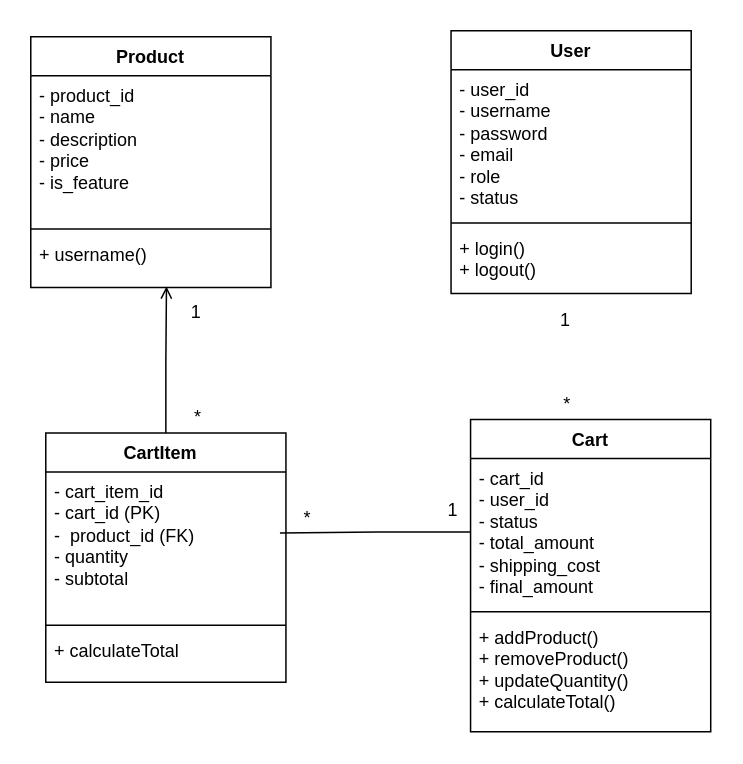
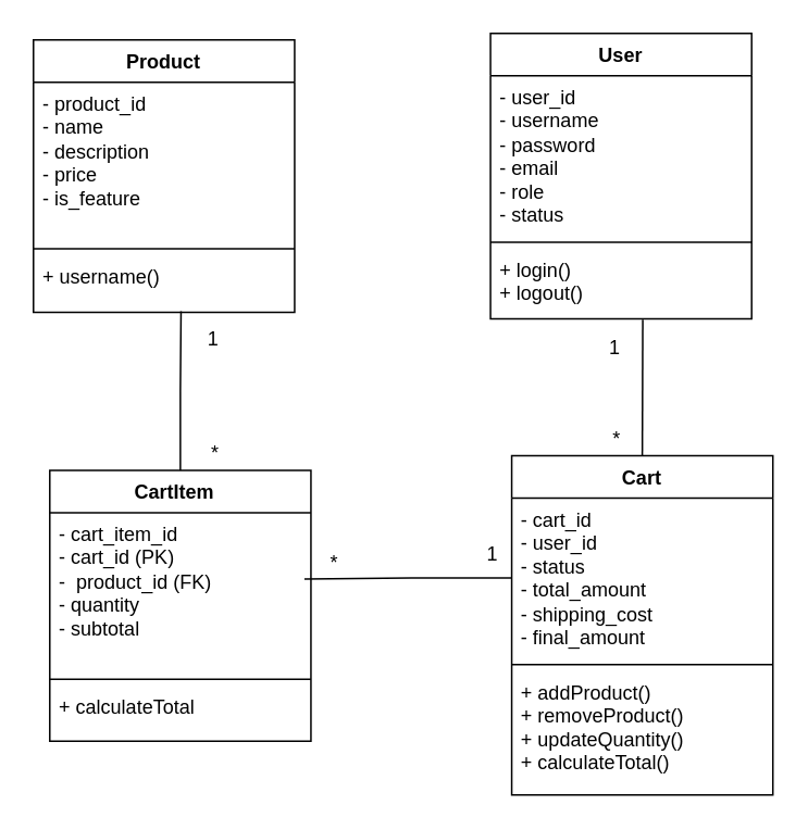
  <mxCell id="0" />
  <mxCell id="1" parent="0" />
  <mxCell id="2" value="User" style="swimlane;fontStyle=1;align=center;verticalAlign=top;childLayout=stackLayout;horizontal=1;startSize=26;horizontalStack=0;resizeParent=1;resizeParentMax=0;resizeLast=0;collapsible=1;marginBottom=0;whiteSpace=wrap;html=1;" parent="1" vertex="1"><mxGeometry x="300" y="20" width="160" height="175" as="geometry" /></mxCell>
  <mxCell id="3" value="- user_id&lt;div&gt;- username&lt;/div&gt;&lt;div&gt;- password&lt;/div&gt;&lt;div&gt;- email&amp;nbsp;&lt;/div&gt;&lt;div&gt;- role&lt;/div&gt;&lt;div&gt;- status&lt;/div&gt;" style="text;strokeColor=none;fillColor=none;align=left;verticalAlign=top;spacingLeft=4;spacingRight=4;overflow=hidden;rotatable=0;points=[[0,0.5],[1,0.5]];portConstraint=eastwest;whiteSpace=wrap;html=1;" parent="2" vertex="1"><mxGeometry y="26" width="160" height="98" as="geometry" /></mxCell>
  <mxCell id="4" value="" style="line;strokeWidth=1;fillColor=none;align=left;verticalAlign=middle;spacingTop=-1;spacingLeft=3;spacingRight=3;rotatable=0;labelPosition=right;points=[];portConstraint=eastwest;strokeColor=inherit;" parent="2" vertex="1"><mxGeometry y="124" width="160" height="8" as="geometry" /></mxCell>
  <mxCell id="5" value="+ login()&lt;div&gt;+ logout()&lt;/div&gt;" style="text;strokeColor=none;fillColor=none;align=left;verticalAlign=top;spacingLeft=4;spacingRight=4;overflow=hidden;rotatable=0;points=[[0,0.5],[1,0.5]];portConstraint=eastwest;whiteSpace=wrap;html=1;" parent="2" vertex="1"><mxGeometry y="132" width="160" height="43" as="geometry" /></mxCell>
  <mxCell id="6" value="Cart" style="swimlane;fontStyle=1;align=center;verticalAlign=top;childLayout=stackLayout;horizontal=1;startSize=26;horizontalStack=0;resizeParent=1;resizeParentMax=0;resizeLast=0;collapsible=1;marginBottom=0;whiteSpace=wrap;html=1;" parent="1" vertex="1"><mxGeometry x="313" y="279" width="160" height="208" as="geometry" /></mxCell>
  <mxCell id="7" value="- cart_id&lt;div&gt;- user_id&lt;/div&gt;&lt;div&gt;- status&lt;/div&gt;&lt;div&gt;- total_amount&lt;/div&gt;&lt;div&gt;- shipping_cost&lt;/div&gt;&lt;div&gt;- final_amount&lt;/div&gt;&lt;div&gt;&lt;br&gt;&lt;/div&gt;" style="text;strokeColor=none;fillColor=none;align=left;verticalAlign=top;spacingLeft=4;spacingRight=4;overflow=hidden;rotatable=0;points=[[0,0.5],[1,0.5]];portConstraint=eastwest;whiteSpace=wrap;html=1;" parent="6" vertex="1"><mxGeometry y="26" width="160" height="98" as="geometry" /></mxCell>
  <mxCell id="8" value="" style="line;strokeWidth=1;fillColor=none;align=left;verticalAlign=middle;spacingTop=-1;spacingLeft=3;spacingRight=3;rotatable=0;labelPosition=right;points=[];portConstraint=eastwest;strokeColor=inherit;" parent="6" vertex="1"><mxGeometry y="124" width="160" height="8" as="geometry" /></mxCell>
  <mxCell id="9" value="+ addProduct()&lt;div&gt;+ removeProduct()&lt;/div&gt;&lt;div&gt;+ updateQuantity()&lt;/div&gt;&lt;div&gt;+&amp;nbsp;calculateTotal()&lt;/div&gt;" style="text;strokeColor=none;fillColor=none;align=left;verticalAlign=top;spacingLeft=4;spacingRight=4;overflow=hidden;rotatable=0;points=[[0,0.5],[1,0.5]];portConstraint=eastwest;whiteSpace=wrap;html=1;" parent="6" vertex="1"><mxGeometry y="132" width="160" height="76" as="geometry" /></mxCell>
  <mxCell id="10" value="CartItem&amp;nbsp;&amp;nbsp;" style="swimlane;fontStyle=1;align=center;verticalAlign=top;childLayout=stackLayout;horizontal=1;startSize=26;horizontalStack=0;resizeParent=1;resizeParentMax=0;resizeLast=0;collapsible=1;marginBottom=0;whiteSpace=wrap;html=1;" parent="1" vertex="1"><mxGeometry x="30" y="288" width="160" height="166" as="geometry" /></mxCell>
  <mxCell id="11" value="- cart_item_id&lt;div&gt;- cart_id (PK)&lt;/div&gt;&lt;div&gt;-&amp;nbsp;&amp;nbsp;product_id (FK)&amp;nbsp;&lt;/div&gt;&lt;div&gt;- quantity&lt;/div&gt;&lt;div&gt;- subtotal&lt;/div&gt;" style="text;strokeColor=none;fillColor=none;align=left;verticalAlign=top;spacingLeft=4;spacingRight=4;overflow=hidden;rotatable=0;points=[[0,0.5],[1,0.5]];portConstraint=eastwest;whiteSpace=wrap;html=1;" parent="10" vertex="1"><mxGeometry y="26" width="160" height="98" as="geometry" /></mxCell>
  <mxCell id="12" value="" style="line;strokeWidth=1;fillColor=none;align=left;verticalAlign=middle;spacingTop=-1;spacingLeft=3;spacingRight=3;rotatable=0;labelPosition=right;points=[];portConstraint=eastwest;strokeColor=inherit;" parent="10" vertex="1"><mxGeometry y="124" width="160" height="8" as="geometry" /></mxCell>
  <mxCell id="13" value="+ calculateTotal" style="text;strokeColor=none;fillColor=none;align=left;verticalAlign=top;spacingLeft=4;spacingRight=4;overflow=hidden;rotatable=0;points=[[0,0.5],[1,0.5]];portConstraint=eastwest;whiteSpace=wrap;html=1;" parent="10" vertex="1"><mxGeometry y="132" width="160" height="34" as="geometry" /></mxCell>
  <mxCell id="14" value="Product" style="swimlane;fontStyle=1;align=center;verticalAlign=top;childLayout=stackLayout;horizontal=1;startSize=26;horizontalStack=0;resizeParent=1;resizeParentMax=0;resizeLast=0;collapsible=1;marginBottom=0;whiteSpace=wrap;html=1;" parent="1" vertex="1"><mxGeometry x="20" y="24" width="160" height="167" as="geometry" /></mxCell>
  <mxCell id="15" value="- product_id&lt;div&gt;- name&lt;/div&gt;&lt;div&gt;-&amp;nbsp;description&lt;/div&gt;&lt;div&gt;- price&lt;/div&gt;&lt;div&gt;- is_feature&lt;/div&gt;&lt;div&gt;&lt;br&gt;&lt;/div&gt;" style="text;strokeColor=none;fillColor=none;align=left;verticalAlign=top;spacingLeft=4;spacingRight=4;overflow=hidden;rotatable=0;points=[[0,0.5],[1,0.5]];portConstraint=eastwest;whiteSpace=wrap;html=1;" parent="14" vertex="1"><mxGeometry y="26" width="160" height="98" as="geometry" /></mxCell>
  <mxCell id="16" value="" style="line;strokeWidth=1;fillColor=none;align=left;verticalAlign=middle;spacingTop=-1;spacingLeft=3;spacingRight=3;rotatable=0;labelPosition=right;points=[];portConstraint=eastwest;strokeColor=inherit;" parent="14" vertex="1"><mxGeometry y="124" width="160" height="8" as="geometry" /></mxCell>
  <mxCell id="17" value="+ username()" style="text;strokeColor=none;fillColor=none;align=left;verticalAlign=top;spacingLeft=4;spacingRight=4;overflow=hidden;rotatable=0;points=[[0,0.5],[1,0.5]];portConstraint=eastwest;whiteSpace=wrap;html=1;" parent="14" vertex="1"><mxGeometry y="132" width="160" height="35" as="geometry" /></mxCell>
+ <mxCell id="18" style="rounded=0;orthogonalLoop=1;jettySize=auto;html=1;endArrow=none;endFill=0;exitX=0.5;exitY=0;exitDx=0;exitDy=0;entryX=0.583;entryY=1.011;entryDx=0;entryDy=0;entryPerimeter=0;" parent="1" source="6" target="5" edge="1"><mxGeometry relative="1" as="geometry"><mxPoint x="323" y="231" as="sourcePoint" /><mxPoint x="437" y="231" as="targetPoint" /></mxGeometry></mxCell>
  <mxCell id="19" value="1" style="text;html=1;align=center;verticalAlign=middle;resizable=0;points=[];autosize=1;strokeColor=none;fillColor=none;" parent="1" vertex="1"><mxGeometry x="363" y="200" width="25" height="26" as="geometry" /></mxCell>
  <mxCell id="20" value="*" style="text;html=1;align=center;verticalAlign=middle;resizable=0;points=[];autosize=1;strokeColor=none;fillColor=none;" parent="1" vertex="1"><mxGeometry x="365" y="256" width="23" height="26" as="geometry" /></mxCell>
  <mxCell id="21" style="edgeStyle=orthogonalEdgeStyle;rounded=0;orthogonalLoop=1;jettySize=auto;html=1;entryX=0.975;entryY=0.415;entryDx=0;entryDy=0;entryPerimeter=0;endArrow=none;endFill=0;" parent="1" source="7" target="11" edge="1"><mxGeometry relative="1" as="geometry" /></mxCell>
- <mxCell id="22" style="edgeStyle=orthogonalEdgeStyle;rounded=0;orthogonalLoop=1;jettySize=auto;html=1;entryX=0.565;entryY=0.982;entryDx=0;entryDy=0;entryPerimeter=0;endArrow=open;endFill=0;" parent="1" source="10" target="17" edge="1"><mxGeometry relative="1" as="geometry" /></mxCell>
+ <mxCell id="22" style="edgeStyle=orthogonalEdgeStyle;rounded=0;orthogonalLoop=1;jettySize=auto;html=1;entryX=0.565;entryY=0.982;entryDx=0;entryDy=0;entryPerimeter=0;endArrow=none;endFill=0;" parent="1" source="10" target="17" edge="1"><mxGeometry relative="1" as="geometry" /></mxCell>
  <mxCell id="23" value="*" style="text;html=1;align=center;verticalAlign=middle;resizable=0;points=[];autosize=1;strokeColor=none;fillColor=none;" parent="1" vertex="1"><mxGeometry x="192" y="332" width="23" height="26" as="geometry" /></mxCell>
  <mxCell id="24" value="1" style="text;html=1;align=center;verticalAlign=middle;resizable=0;points=[];autosize=1;strokeColor=none;fillColor=none;" parent="1" vertex="1"><mxGeometry x="288" y="327" width="25" height="26" as="geometry" /></mxCell>
  <mxCell id="25" value="1" style="text;html=1;align=center;verticalAlign=middle;resizable=0;points=[];autosize=1;strokeColor=none;fillColor=none;" parent="1" vertex="1"><mxGeometry x="117" y="195" width="25" height="26" as="geometry" /></mxCell>
  <mxCell id="26" value="*" style="text;html=1;align=center;verticalAlign=middle;resizable=0;points=[];autosize=1;strokeColor=none;fillColor=none;" parent="1" vertex="1"><mxGeometry x="119" y="265" width="23" height="26" as="geometry" /></mxCell>
